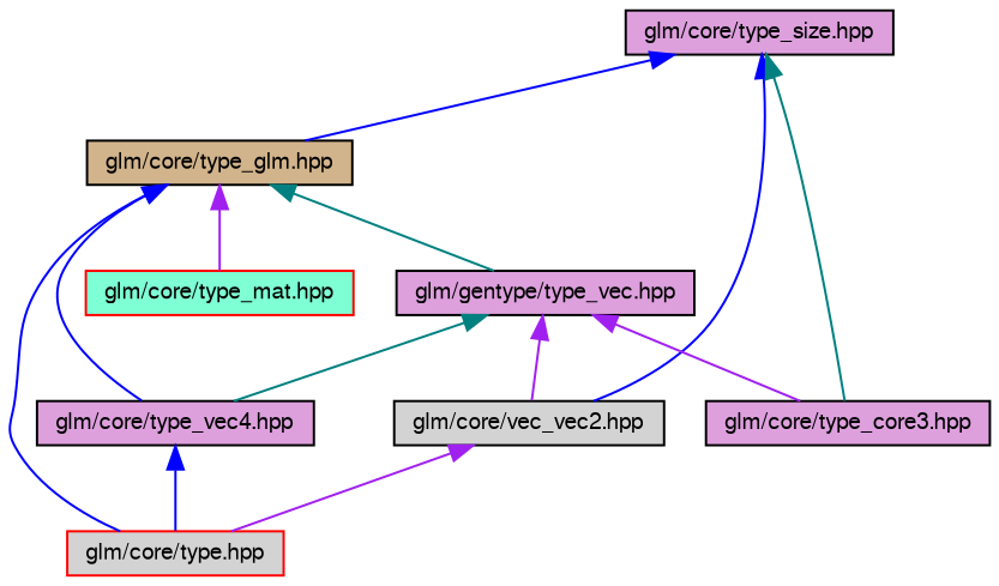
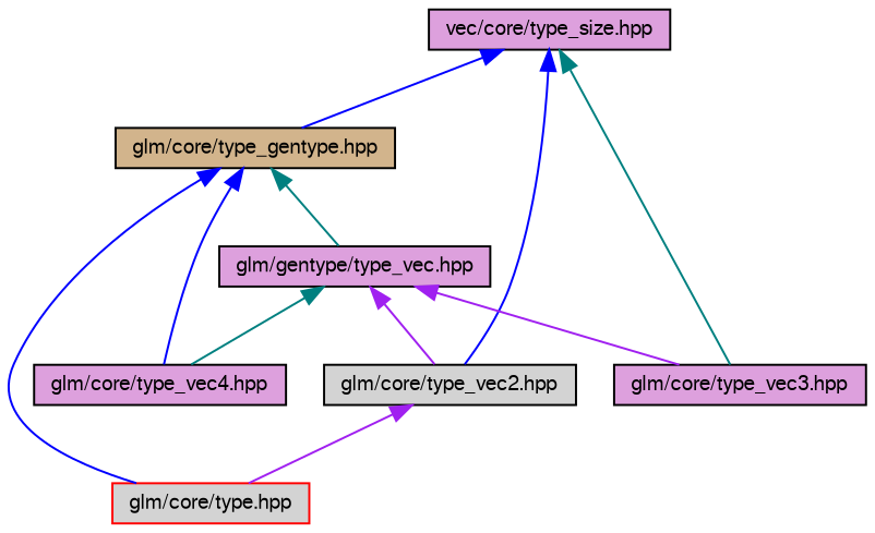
  digraph {
    node [color=black fillcolor=plum fontname=FreeSans fontsize=10 shape=record style=filled]
    edge [color=blue dir=back fontname=FreeSans fontsize=10 labelfontname=FreeSans labelfontsize=10 style=solid]
-   n1 [fontcolor=black height=0.2 label="glm/core/type_size.hpp" width=0.4]
-   n2 [fillcolor=tan height=0.2 label="glm/core/type_glm.hpp" width=0.4]
-   n3 [fillcolor=lightgrey height=0.2 label="glm/core/vec_vec2.hpp" width=0.4]
-   n4 [height=0.2 label="glm/core/type_core3.hpp" width=0.4]
+   n1 [fontcolor=black height=0.2 label="vec/core/type_size.hpp" width=0.4]
+   n2 [fillcolor=tan height=0.2 label="glm/core/type_gentype.hpp" width=0.4]
+   n3 [fillcolor=lightgrey height=0.2 label="glm/core/type_vec2.hpp" width=0.4]
+   n4 [height=0.2 label="glm/core/type_vec3.hpp" width=0.4]
    n5 [height=0.2 label="glm/core/type_vec4.hpp" width=0.4]
    n6 [color=red fillcolor=lightgrey height=0.2 label="glm/core/type.hpp" width=0.4]
    n7 [height=0.2 label="glm/gentype/type_vec.hpp" width=0.4]
-   n8 [color=red fillcolor=aquamarine height=0.2 label="glm/core/type_mat.hpp" width=0.4]
    n1 -> n2
    n1 -> n3
    n1 -> n4 [color=teal]
    n2 -> n5
    n2 -> n6
    n2 -> n7 [color=teal]
-   n2 -> n8 [color=purple]
    n3 -> n6 [color=purple]
-   n5 -> n6
    n7 -> n3 [color=purple]
    n7 -> n4 [color=purple]
    n7 -> n5 [color=teal]
  }
